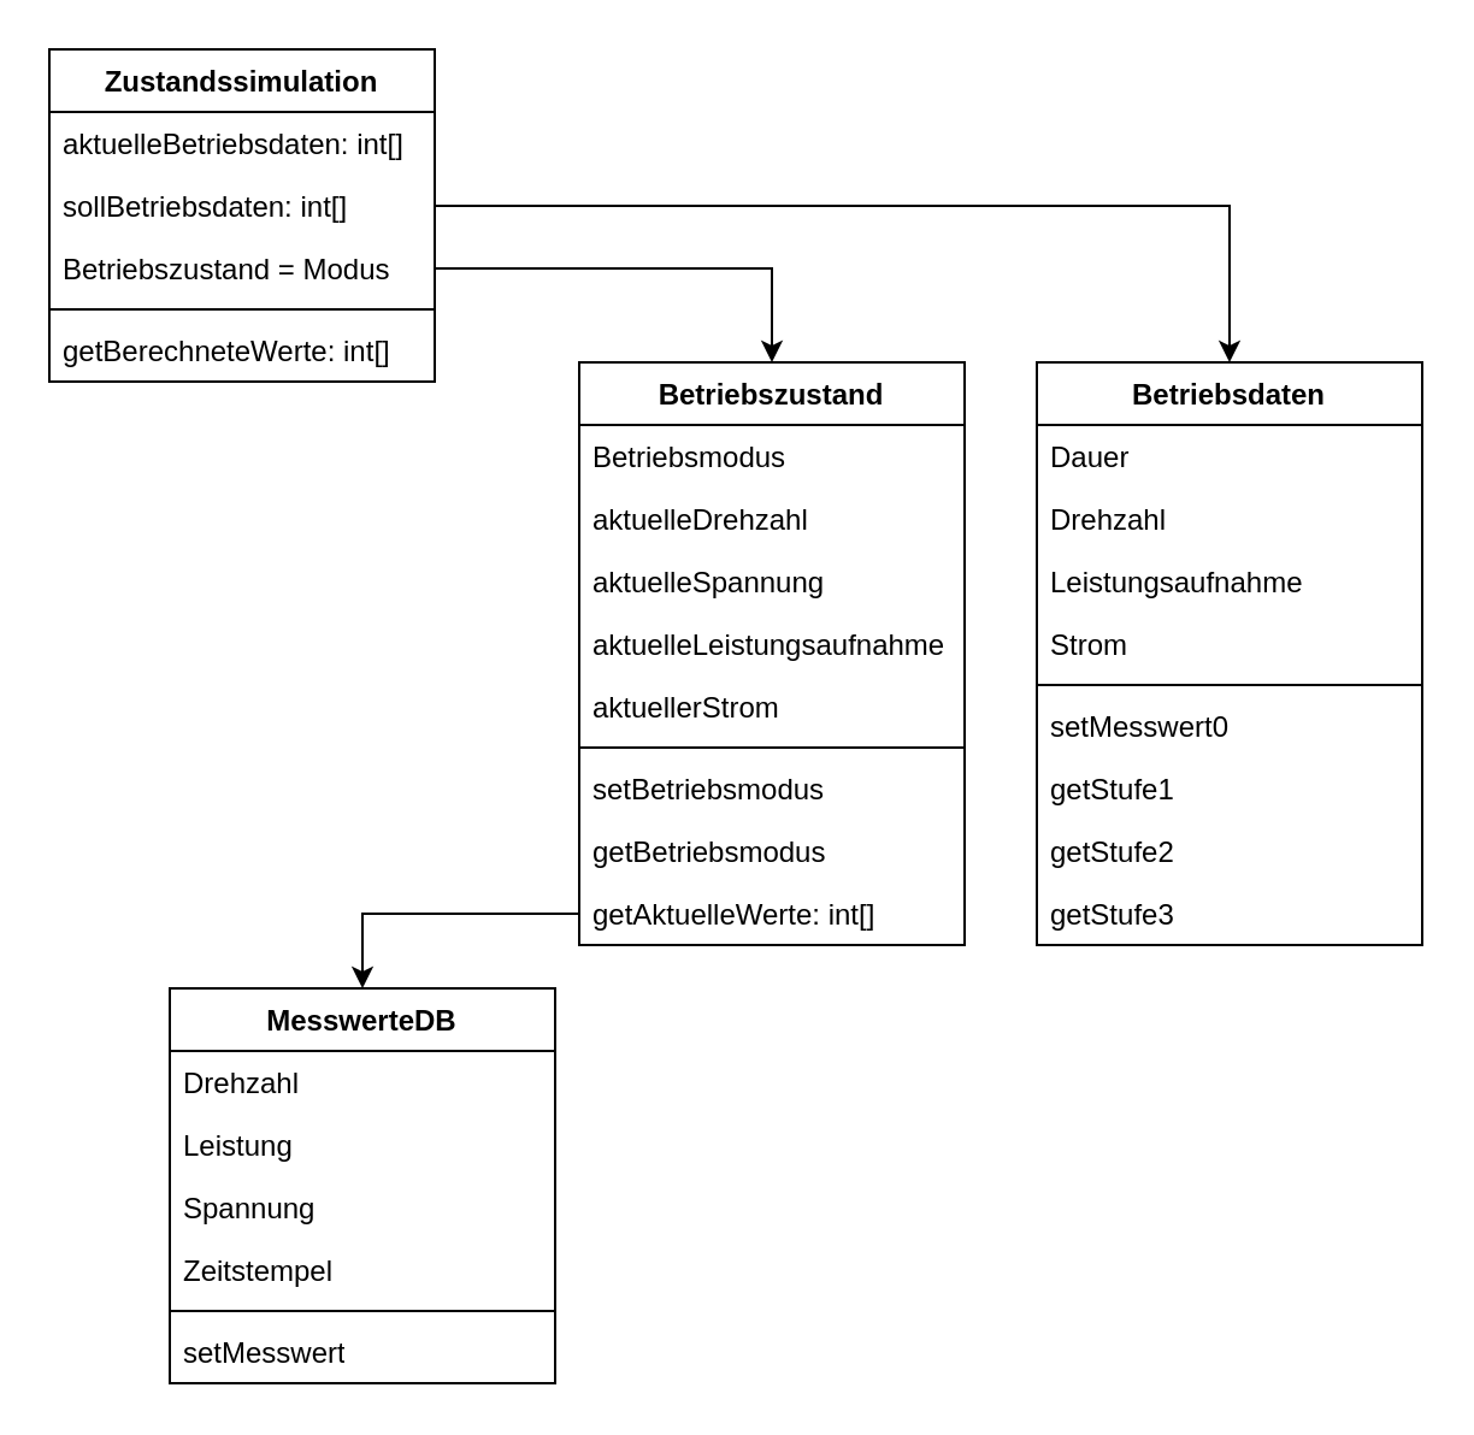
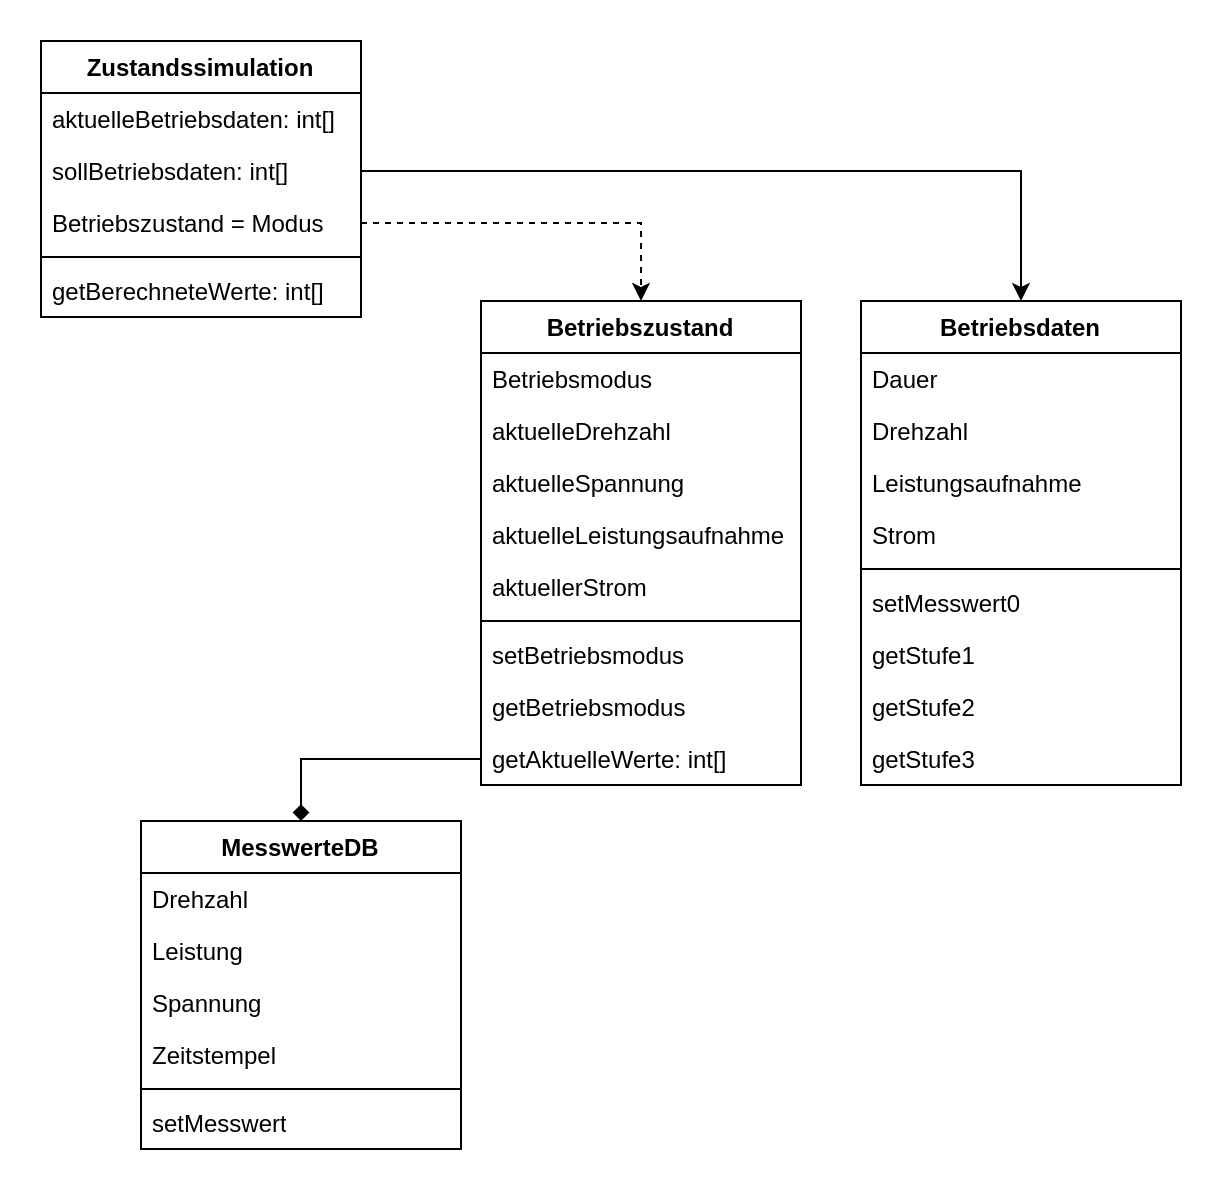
  <mxCell id="0" />
  <mxCell id="1" parent="0" />
  <mxCell id="2" value="Betriebszustand" style="swimlane;fontStyle=1;align=center;verticalAlign=top;childLayout=stackLayout;horizontal=1;startSize=26;horizontalStack=0;resizeParent=1;resizeParentMax=0;resizeLast=0;collapsible=1;marginBottom=0;whiteSpace=wrap;html=1;" parent="1" vertex="1"><mxGeometry x="240" y="150" width="160" height="242" as="geometry" /></mxCell>
  <mxCell id="3" value="Betriebsmodus" style="text;strokeColor=none;fillColor=none;align=left;verticalAlign=top;spacingLeft=4;spacingRight=4;overflow=hidden;rotatable=0;points=[[0,0.5],[1,0.5]];portConstraint=eastwest;whiteSpace=wrap;html=1;" parent="2" vertex="1"><mxGeometry y="26" width="160" height="26" as="geometry" /></mxCell>
  <mxCell id="4" value="aktuelleDrehzahl" style="text;strokeColor=none;fillColor=none;align=left;verticalAlign=top;spacingLeft=4;spacingRight=4;overflow=hidden;rotatable=0;points=[[0,0.5],[1,0.5]];portConstraint=eastwest;whiteSpace=wrap;html=1;" parent="2" vertex="1"><mxGeometry y="52" width="160" height="26" as="geometry" /></mxCell>
  <mxCell id="5" value="aktuelleSpannung" style="text;strokeColor=none;fillColor=none;align=left;verticalAlign=top;spacingLeft=4;spacingRight=4;overflow=hidden;rotatable=0;points=[[0,0.5],[1,0.5]];portConstraint=eastwest;whiteSpace=wrap;html=1;" vertex="1" parent="2"><mxGeometry y="78" width="160" height="26" as="geometry" /></mxCell>
  <mxCell id="6" value="aktuelleLeistungsaufnahme" style="text;strokeColor=none;fillColor=none;align=left;verticalAlign=top;spacingLeft=4;spacingRight=4;overflow=hidden;rotatable=0;points=[[0,0.5],[1,0.5]];portConstraint=eastwest;whiteSpace=wrap;html=1;" parent="2" vertex="1"><mxGeometry y="104" width="160" height="26" as="geometry" /></mxCell>
  <mxCell id="7" value="aktuellerStrom" style="text;strokeColor=none;fillColor=none;align=left;verticalAlign=top;spacingLeft=4;spacingRight=4;overflow=hidden;rotatable=0;points=[[0,0.5],[1,0.5]];portConstraint=eastwest;whiteSpace=wrap;html=1;" vertex="1" parent="2"><mxGeometry y="130" width="160" height="26" as="geometry" /></mxCell>
  <mxCell id="8" value="" style="line;strokeWidth=1;fillColor=none;align=left;verticalAlign=middle;spacingTop=-1;spacingLeft=3;spacingRight=3;rotatable=0;labelPosition=right;points=[];portConstraint=eastwest;strokeColor=inherit;" parent="2" vertex="1"><mxGeometry y="156" width="160" height="8" as="geometry" /></mxCell>
  <mxCell id="9" value="setBetriebsmodus" style="text;strokeColor=none;fillColor=none;align=left;verticalAlign=top;spacingLeft=4;spacingRight=4;overflow=hidden;rotatable=0;points=[[0,0.5],[1,0.5]];portConstraint=eastwest;whiteSpace=wrap;html=1;" vertex="1" parent="2"><mxGeometry y="164" width="160" height="26" as="geometry" /></mxCell>
  <mxCell id="10" value="getBetriebsmodus" style="text;strokeColor=none;fillColor=none;align=left;verticalAlign=top;spacingLeft=4;spacingRight=4;overflow=hidden;rotatable=0;points=[[0,0.5],[1,0.5]];portConstraint=eastwest;whiteSpace=wrap;html=1;" parent="2" vertex="1"><mxGeometry y="190" width="160" height="26" as="geometry" /></mxCell>
  <mxCell id="11" value="getAktuelleWerte: int[]" style="text;strokeColor=none;fillColor=none;align=left;verticalAlign=top;spacingLeft=4;spacingRight=4;overflow=hidden;rotatable=0;points=[[0,0.5],[1,0.5]];portConstraint=eastwest;whiteSpace=wrap;html=1;" vertex="1" parent="2"><mxGeometry y="216" width="160" height="26" as="geometry" /></mxCell>
  <mxCell id="12" value="Betriebsdaten" style="swimlane;fontStyle=1;align=center;verticalAlign=top;childLayout=stackLayout;horizontal=1;startSize=26;horizontalStack=0;resizeParent=1;resizeParentMax=0;resizeLast=0;collapsible=1;marginBottom=0;whiteSpace=wrap;html=1;" vertex="1" parent="1"><mxGeometry x="430" y="150" width="160" height="242" as="geometry" /></mxCell>
  <mxCell id="13" value="Dauer" style="text;strokeColor=none;fillColor=none;align=left;verticalAlign=top;spacingLeft=4;spacingRight=4;overflow=hidden;rotatable=0;points=[[0,0.5],[1,0.5]];portConstraint=eastwest;whiteSpace=wrap;html=1;" vertex="1" parent="12"><mxGeometry y="26" width="160" height="26" as="geometry" /></mxCell>
  <mxCell id="14" value="Drehzahl" style="text;strokeColor=none;fillColor=none;align=left;verticalAlign=top;spacingLeft=4;spacingRight=4;overflow=hidden;rotatable=0;points=[[0,0.5],[1,0.5]];portConstraint=eastwest;whiteSpace=wrap;html=1;" vertex="1" parent="12"><mxGeometry y="52" width="160" height="26" as="geometry" /></mxCell>
  <mxCell id="15" value="Leistungsaufnahme" style="text;strokeColor=none;fillColor=none;align=left;verticalAlign=top;spacingLeft=4;spacingRight=4;overflow=hidden;rotatable=0;points=[[0,0.5],[1,0.5]];portConstraint=eastwest;whiteSpace=wrap;html=1;" vertex="1" parent="12"><mxGeometry y="78" width="160" height="26" as="geometry" /></mxCell>
  <mxCell id="16" value="Strom" style="text;strokeColor=none;fillColor=none;align=left;verticalAlign=top;spacingLeft=4;spacingRight=4;overflow=hidden;rotatable=0;points=[[0,0.5],[1,0.5]];portConstraint=eastwest;whiteSpace=wrap;html=1;" vertex="1" parent="12"><mxGeometry y="104" width="160" height="26" as="geometry" /></mxCell>
  <mxCell id="17" value="" style="line;strokeWidth=1;fillColor=none;align=left;verticalAlign=middle;spacingTop=-1;spacingLeft=3;spacingRight=3;rotatable=0;labelPosition=right;points=[];portConstraint=eastwest;strokeColor=inherit;" vertex="1" parent="12"><mxGeometry y="130" width="160" height="8" as="geometry" /></mxCell>
  <mxCell id="18" value="setMesswert0" style="text;strokeColor=none;fillColor=none;align=left;verticalAlign=top;spacingLeft=4;spacingRight=4;overflow=hidden;rotatable=0;points=[[0,0.5],[1,0.5]];portConstraint=eastwest;whiteSpace=wrap;html=1;" vertex="1" parent="12"><mxGeometry y="138" width="160" height="26" as="geometry" /></mxCell>
  <mxCell id="19" value="getStufe1" style="text;strokeColor=none;fillColor=none;align=left;verticalAlign=top;spacingLeft=4;spacingRight=4;overflow=hidden;rotatable=0;points=[[0,0.5],[1,0.5]];portConstraint=eastwest;whiteSpace=wrap;html=1;" vertex="1" parent="12"><mxGeometry y="164" width="160" height="26" as="geometry" /></mxCell>
  <mxCell id="20" value="getStufe2" style="text;strokeColor=none;fillColor=none;align=left;verticalAlign=top;spacingLeft=4;spacingRight=4;overflow=hidden;rotatable=0;points=[[0,0.5],[1,0.5]];portConstraint=eastwest;whiteSpace=wrap;html=1;" vertex="1" parent="12"><mxGeometry y="190" width="160" height="26" as="geometry" /></mxCell>
  <mxCell id="21" value="getStufe3" style="text;strokeColor=none;fillColor=none;align=left;verticalAlign=top;spacingLeft=4;spacingRight=4;overflow=hidden;rotatable=0;points=[[0,0.5],[1,0.5]];portConstraint=eastwest;whiteSpace=wrap;html=1;" vertex="1" parent="12"><mxGeometry y="216" width="160" height="26" as="geometry" /></mxCell>
  <mxCell id="22" value="Zustandssimulation" style="swimlane;fontStyle=1;align=center;verticalAlign=top;childLayout=stackLayout;horizontal=1;startSize=26;horizontalStack=0;resizeParent=1;resizeParentMax=0;resizeLast=0;collapsible=1;marginBottom=0;whiteSpace=wrap;html=1;" vertex="1" parent="1"><mxGeometry x="20" y="20" width="160" height="138" as="geometry" /></mxCell>
  <mxCell id="23" value="aktuelleBetriebsdaten: int[]" style="text;strokeColor=none;fillColor=none;align=left;verticalAlign=top;spacingLeft=4;spacingRight=4;overflow=hidden;rotatable=0;points=[[0,0.5],[1,0.5]];portConstraint=eastwest;whiteSpace=wrap;html=1;" vertex="1" parent="22"><mxGeometry y="26" width="160" height="26" as="geometry" /></mxCell>
  <mxCell id="24" value="sollBetriebsdaten: int[]" style="text;strokeColor=none;fillColor=none;align=left;verticalAlign=top;spacingLeft=4;spacingRight=4;overflow=hidden;rotatable=0;points=[[0,0.5],[1,0.5]];portConstraint=eastwest;whiteSpace=wrap;html=1;" vertex="1" parent="22"><mxGeometry y="52" width="160" height="26" as="geometry" /></mxCell>
  <mxCell id="25" value="Betriebszustand = Modus" style="text;strokeColor=none;fillColor=none;align=left;verticalAlign=top;spacingLeft=4;spacingRight=4;overflow=hidden;rotatable=0;points=[[0,0.5],[1,0.5]];portConstraint=eastwest;whiteSpace=wrap;html=1;" vertex="1" parent="22"><mxGeometry y="78" width="160" height="26" as="geometry" /></mxCell>
  <mxCell id="26" value="" style="line;strokeWidth=1;fillColor=none;align=left;verticalAlign=middle;spacingTop=-1;spacingLeft=3;spacingRight=3;rotatable=0;labelPosition=right;points=[];portConstraint=eastwest;strokeColor=inherit;" vertex="1" parent="22"><mxGeometry y="104" width="160" height="8" as="geometry" /></mxCell>
  <mxCell id="27" value="getBerechneteWerte: int[]" style="text;strokeColor=none;fillColor=none;align=left;verticalAlign=top;spacingLeft=4;spacingRight=4;overflow=hidden;rotatable=0;points=[[0,0.5],[1,0.5]];portConstraint=eastwest;whiteSpace=wrap;html=1;" vertex="1" parent="22"><mxGeometry y="112" width="160" height="26" as="geometry" /></mxCell>
  <mxCell id="28" value="MesswerteDB" style="swimlane;fontStyle=1;align=center;verticalAlign=top;childLayout=stackLayout;horizontal=1;startSize=26;horizontalStack=0;resizeParent=1;resizeParentMax=0;resizeLast=0;collapsible=1;marginBottom=0;whiteSpace=wrap;html=1;" vertex="1" parent="1"><mxGeometry x="70" y="410" width="160" height="164" as="geometry" /></mxCell>
  <mxCell id="29" value="Drehzahl" style="text;strokeColor=none;fillColor=none;align=left;verticalAlign=top;spacingLeft=4;spacingRight=4;overflow=hidden;rotatable=0;points=[[0,0.5],[1,0.5]];portConstraint=eastwest;whiteSpace=wrap;html=1;" vertex="1" parent="28"><mxGeometry y="26" width="160" height="26" as="geometry" /></mxCell>
  <mxCell id="30" value="Leistung" style="text;strokeColor=none;fillColor=none;align=left;verticalAlign=top;spacingLeft=4;spacingRight=4;overflow=hidden;rotatable=0;points=[[0,0.5],[1,0.5]];portConstraint=eastwest;whiteSpace=wrap;html=1;" vertex="1" parent="28"><mxGeometry y="52" width="160" height="26" as="geometry" /></mxCell>
  <mxCell id="31" value="Spannung" style="text;strokeColor=none;fillColor=none;align=left;verticalAlign=top;spacingLeft=4;spacingRight=4;overflow=hidden;rotatable=0;points=[[0,0.5],[1,0.5]];portConstraint=eastwest;whiteSpace=wrap;html=1;" vertex="1" parent="28"><mxGeometry y="78" width="160" height="26" as="geometry" /></mxCell>
  <mxCell id="32" value="Zeitstempel" style="text;strokeColor=none;fillColor=none;align=left;verticalAlign=top;spacingLeft=4;spacingRight=4;overflow=hidden;rotatable=0;points=[[0,0.5],[1,0.5]];portConstraint=eastwest;whiteSpace=wrap;html=1;" vertex="1" parent="28"><mxGeometry y="104" width="160" height="26" as="geometry" /></mxCell>
  <mxCell id="33" value="" style="line;strokeWidth=1;fillColor=none;align=left;verticalAlign=middle;spacingTop=-1;spacingLeft=3;spacingRight=3;rotatable=0;labelPosition=right;points=[];portConstraint=eastwest;strokeColor=inherit;" vertex="1" parent="28"><mxGeometry y="130" width="160" height="8" as="geometry" /></mxCell>
  <mxCell id="34" value="setMesswert" style="text;strokeColor=none;fillColor=none;align=left;verticalAlign=top;spacingLeft=4;spacingRight=4;overflow=hidden;rotatable=0;points=[[0,0.5],[1,0.5]];portConstraint=eastwest;whiteSpace=wrap;html=1;" vertex="1" parent="28"><mxGeometry y="138" width="160" height="26" as="geometry" /></mxCell>
  <mxCell id="35" style="edgeStyle=orthogonalEdgeStyle;rounded=0;orthogonalLoop=1;jettySize=auto;html=1;entryX=0.5;entryY=0;entryDx=0;entryDy=0;" edge="1" parent="1" source="24" target="12"><mxGeometry relative="1" as="geometry" /></mxCell>
- <mxCell id="36" style="edgeStyle=orthogonalEdgeStyle;rounded=0;orthogonalLoop=1;jettySize=auto;html=1;" edge="1" parent="1" source="25" target="2"><mxGeometry relative="1" as="geometry" /></mxCell>
- <mxCell id="37" style="edgeStyle=orthogonalEdgeStyle;rounded=0;orthogonalLoop=1;jettySize=auto;html=1;entryX=0.5;entryY=0;entryDx=0;entryDy=0;" edge="1" parent="1" source="11" target="28"><mxGeometry relative="1" as="geometry" /></mxCell>
+ <mxCell id="36" style="edgeStyle=orthogonalEdgeStyle;rounded=0;orthogonalLoop=1;jettySize=auto;html=1;dashed=1;" edge="1" parent="1" source="25" target="2"><mxGeometry relative="1" as="geometry" /></mxCell>
+ <mxCell id="37" style="edgeStyle=orthogonalEdgeStyle;rounded=0;orthogonalLoop=1;jettySize=auto;html=1;entryX=0.5;entryY=0;entryDx=0;entryDy=0;endArrow=diamond;" edge="1" parent="1" source="11" target="28"><mxGeometry relative="1" as="geometry" /></mxCell>
